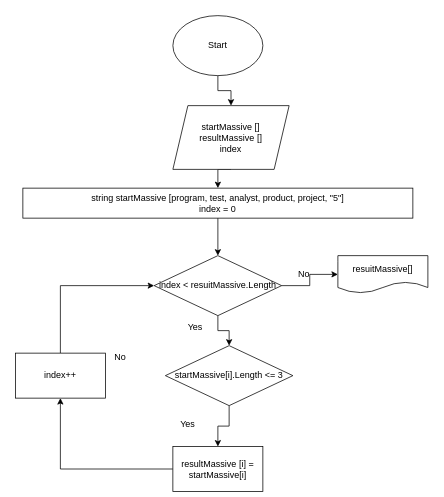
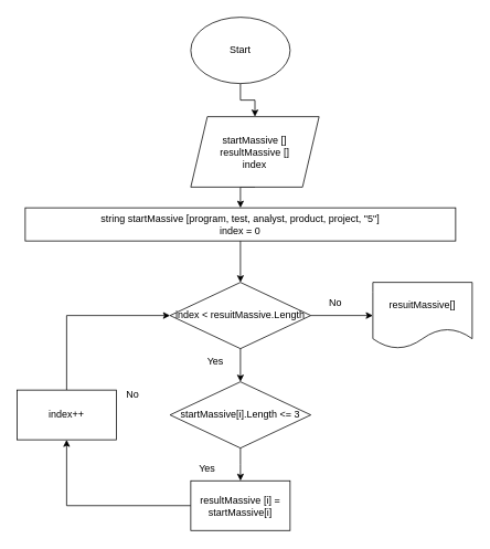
  <mxCell id="0" />
  <mxCell id="1" parent="0" />
  <mxCell id="2" style="edgeStyle=orthogonalEdgeStyle;rounded=0;orthogonalLoop=1;jettySize=auto;html=1;exitX=0.5;exitY=1;exitDx=0;exitDy=0;entryX=0.5;entryY=0;entryDx=0;entryDy=0;" edge="1" parent="1" source="3" target="5"><mxGeometry relative="1" as="geometry" /></mxCell>
  <mxCell id="3" value="Start" style="ellipse;whiteSpace=wrap;html=1;" vertex="1" parent="1"><mxGeometry x="230" y="20" width="120" height="80" as="geometry" /></mxCell>
  <mxCell id="4" style="edgeStyle=orthogonalEdgeStyle;rounded=0;orthogonalLoop=1;jettySize=auto;html=1;exitX=0.5;exitY=1;exitDx=0;exitDy=0;entryX=0.5;entryY=0;entryDx=0;entryDy=0;" edge="1" parent="1" source="5" target="7"><mxGeometry relative="1" as="geometry" /></mxCell>
  <mxCell id="5" value="startMassive []&lt;br&gt;resultMassive []&lt;br&gt;index" style="shape=parallelogram;perimeter=parallelogramPerimeter;whiteSpace=wrap;html=1;fixedSize=1;" vertex="1" parent="1"><mxGeometry x="230" y="140" width="155" height="85" as="geometry" /></mxCell>
  <mxCell id="6" style="edgeStyle=orthogonalEdgeStyle;rounded=0;orthogonalLoop=1;jettySize=auto;html=1;exitX=0.5;exitY=1;exitDx=0;exitDy=0;" edge="1" parent="1" source="7" target="10"><mxGeometry relative="1" as="geometry" /></mxCell>
  <mxCell id="7" value="string startMassive [program, test, analyst, product, project, &quot;5&quot;]&lt;br&gt;index = 0" style="rounded=0;whiteSpace=wrap;html=1;" vertex="1" parent="1"><mxGeometry x="30" y="250" width="520" height="40" as="geometry" /></mxCell>
  <mxCell id="8" style="edgeStyle=orthogonalEdgeStyle;rounded=0;orthogonalLoop=1;jettySize=auto;html=1;exitX=1;exitY=0.5;exitDx=0;exitDy=0;entryX=0;entryY=0.5;entryDx=0;entryDy=0;" edge="1" parent="1" source="10" target="11"><mxGeometry relative="1" as="geometry" /></mxCell>
  <mxCell id="9" style="edgeStyle=orthogonalEdgeStyle;rounded=0;orthogonalLoop=1;jettySize=auto;html=1;exitX=0.5;exitY=1;exitDx=0;exitDy=0;entryX=0.5;entryY=0;entryDx=0;entryDy=0;" edge="1" parent="1" source="10" target="15"><mxGeometry relative="1" as="geometry" /></mxCell>
  <mxCell id="10" value="index &amp;lt; resuitMassive.Length" style="rhombus;whiteSpace=wrap;html=1;" vertex="1" parent="1"><mxGeometry x="205" y="340" width="170" height="80" as="geometry" /></mxCell>
- <mxCell id="11" value="resuitMassive[]" style="shape=document;whiteSpace=wrap;html=1;boundedLbl=1;" vertex="1" parent="1"><mxGeometry x="450" y="340" width="120" height="50" as="geometry" /></mxCell>
+ <mxCell id="11" value="resuitMassive[]" style="shape=document;whiteSpace=wrap;html=1;boundedLbl=1;" vertex="1" parent="1"><mxGeometry x="450" y="340" width="120" height="80" as="geometry" /></mxCell>
  <mxCell id="12" value="No" style="text;html=1;strokeColor=none;fillColor=none;align=center;verticalAlign=middle;whiteSpace=wrap;rounded=0;" vertex="1" parent="1"><mxGeometry x="375" y="350" width="60" height="30" as="geometry" /></mxCell>
  <mxCell id="13" value="Yes" style="text;html=1;strokeColor=none;fillColor=none;align=center;verticalAlign=middle;whiteSpace=wrap;rounded=0;" vertex="1" parent="1"><mxGeometry x="230" y="420" width="60" height="30" as="geometry" /></mxCell>
  <mxCell id="14" style="edgeStyle=orthogonalEdgeStyle;rounded=0;orthogonalLoop=1;jettySize=auto;html=1;entryX=0.5;entryY=0;entryDx=0;entryDy=0;" edge="1" parent="1" source="15" target="19"><mxGeometry relative="1" as="geometry" /></mxCell>
- <mxCell id="15" value="startMassive[i].Length &amp;lt;= 3" style="rhombus;whiteSpace=wrap;html=1;" vertex="1" parent="1"><mxGeometry x="220" y="460" width="170" height="80" as="geometry" /></mxCell>
+ <mxCell id="15" value="startMassive[i].Length &amp;lt;= 3" style="rhombus;whiteSpace=wrap;html=1;" vertex="1" parent="1"><mxGeometry x="205" y="460" width="170" height="80" as="geometry" /></mxCell>
  <mxCell id="16" value="No" style="text;html=1;strokeColor=none;fillColor=none;align=center;verticalAlign=middle;whiteSpace=wrap;rounded=0;" vertex="1" parent="1"><mxGeometry x="130" y="460" width="60" height="30" as="geometry" /></mxCell>
  <mxCell id="17" value="Yes" style="text;html=1;strokeColor=none;fillColor=none;align=center;verticalAlign=middle;whiteSpace=wrap;rounded=0;" vertex="1" parent="1"><mxGeometry x="220" y="549.5" width="60" height="30" as="geometry" /></mxCell>
  <mxCell id="18" style="edgeStyle=orthogonalEdgeStyle;rounded=0;orthogonalLoop=1;jettySize=auto;html=1;entryX=0.5;entryY=1;entryDx=0;entryDy=0;" edge="1" parent="1" source="19" target="21"><mxGeometry relative="1" as="geometry" /></mxCell>
- <mxCell id="19" value="resultMassive [i] = startMassive[i]" style="rounded=0;whiteSpace=wrap;html=1;" vertex="1" parent="1"><mxGeometry x="230" y="594.5" width="120" height="60" as="geometry" /></mxCell>
+ <mxCell id="19" value="resultMassive [i] = startMassive[i]" style="rounded=0;whiteSpace=wrap;html=1;" vertex="1" parent="1"><mxGeometry x="230" y="579.5" width="120" height="60" as="geometry" /></mxCell>
  <mxCell id="20" style="edgeStyle=orthogonalEdgeStyle;rounded=0;orthogonalLoop=1;jettySize=auto;html=1;entryX=0;entryY=0.5;entryDx=0;entryDy=0;" edge="1" parent="1" source="21" target="10"><mxGeometry relative="1" as="geometry"><Array as="points"><mxPoint x="80" y="380" /></Array></mxGeometry></mxCell>
  <mxCell id="21" value="index++" style="rounded=0;whiteSpace=wrap;html=1;" vertex="1" parent="1"><mxGeometry x="20" y="470" width="120" height="60" as="geometry" /></mxCell>
